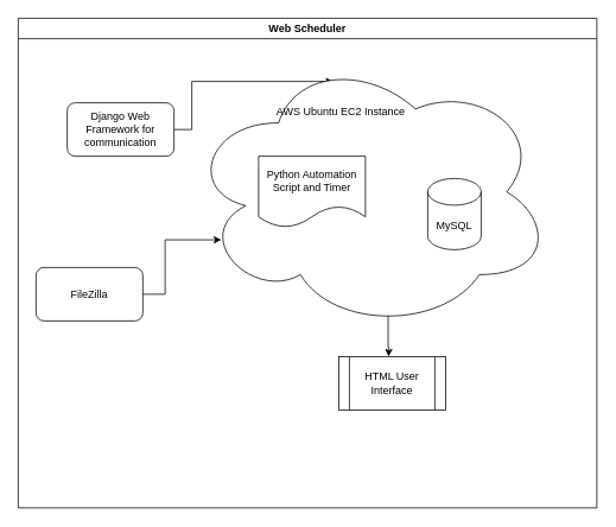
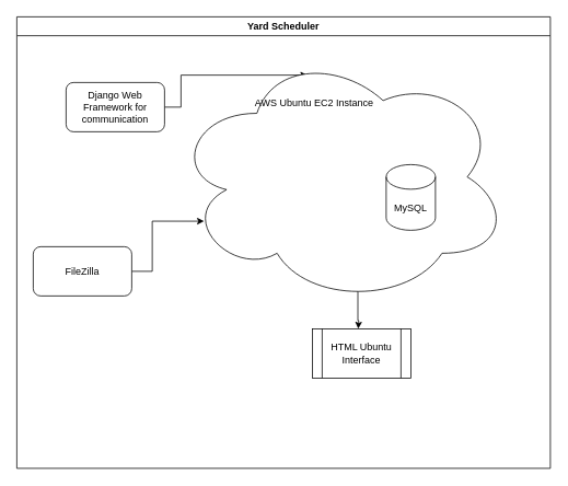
  <mxCell id="0" />
  <mxCell id="1" parent="0" />
- <mxCell id="2" value="Web Scheduler" style="swimlane;" vertex="1" parent="1"><mxGeometry x="20" y="20" width="650" height="550" as="geometry" /></mxCell>
+ <mxCell id="2" value="Yard Scheduler" style="swimlane;" vertex="1" parent="1"><mxGeometry x="20" y="20" width="650" height="550" as="geometry" /></mxCell>
  <mxCell id="3" style="edgeStyle=orthogonalEdgeStyle;rounded=0;orthogonalLoop=1;jettySize=auto;html=1;entryX=0.4;entryY=0.1;entryDx=0;entryDy=0;entryPerimeter=0;" edge="1" parent="2" source="4" target="5"><mxGeometry relative="1" as="geometry" /></mxCell>
- <mxCell id="4" value="Django Web Framework for communication" style="rounded=1;whiteSpace=wrap;html=1;" vertex="1" parent="2"><mxGeometry x="55" y="95" width="120" height="60" as="geometry" /></mxCell>
+ <mxCell id="4" value="Django Web Framework for communication" style="rounded=1;whiteSpace=wrap;html=1;" vertex="1" parent="2"><mxGeometry x="60" y="80" width="120" height="60" as="geometry" /></mxCell>
  <mxCell id="5" value="" style="ellipse;shape=cloud;whiteSpace=wrap;html=1;" vertex="1" parent="2"><mxGeometry x="190" y="40" width="410" height="310" as="geometry" /></mxCell>
- <mxCell id="6" value="Python Automation Script and Timer" style="shape=document;whiteSpace=wrap;html=1;boundedLbl=1;" vertex="1" parent="2"><mxGeometry x="270" y="155" width="120" height="80" as="geometry" /></mxCell>
- <mxCell id="7" value="MySQL" style="shape=cylinder3;whiteSpace=wrap;html=1;boundedLbl=1;backgroundOutline=1;size=15;" vertex="1" parent="2"><mxGeometry x="460" y="180" width="60" height="80" as="geometry" /></mxCell>
+ <mxCell id="7" value="MySQL" style="shape=cylinder3;whiteSpace=wrap;html=1;boundedLbl=1;backgroundOutline=1;size=15;" vertex="1" parent="2"><mxGeometry x="450" y="180" width="60" height="80" as="geometry" /></mxCell>
  <mxCell id="8" value="AWS Ubuntu EC2 Instance" style="text;html=1;strokeColor=none;fillColor=none;align=center;verticalAlign=middle;whiteSpace=wrap;rounded=0;" vertex="1" parent="2"><mxGeometry x="270" y="90" width="185" height="30" as="geometry" /></mxCell>
  <mxCell id="9" style="edgeStyle=orthogonalEdgeStyle;rounded=0;orthogonalLoop=1;jettySize=auto;html=1;entryX=0.093;entryY=0.674;entryDx=0;entryDy=0;entryPerimeter=0;" edge="1" parent="2" source="10" target="5"><mxGeometry relative="1" as="geometry" /></mxCell>
  <mxCell id="10" value="FileZilla" style="rounded=1;whiteSpace=wrap;html=1;" vertex="1" parent="2"><mxGeometry x="20" y="280" width="120" height="60" as="geometry" /></mxCell>
- <mxCell id="11" value="HTML User Interface" style="shape=process;whiteSpace=wrap;html=1;backgroundOutline=1;" vertex="1" parent="2"><mxGeometry x="360" y="380" width="120" height="60" as="geometry" /></mxCell>
+ <mxCell id="11" value="HTML Ubuntu Interface" style="shape=process;whiteSpace=wrap;html=1;backgroundOutline=1;" vertex="1" parent="2"><mxGeometry x="360" y="380" width="120" height="60" as="geometry" /></mxCell>
  <mxCell id="12" style="edgeStyle=orthogonalEdgeStyle;rounded=0;orthogonalLoop=1;jettySize=auto;html=1;exitX=0.55;exitY=0.95;exitDx=0;exitDy=0;exitPerimeter=0;" edge="1" parent="1" source="5"><mxGeometry relative="1" as="geometry"><mxPoint x="436" y="400" as="targetPoint" /></mxGeometry></mxCell>
